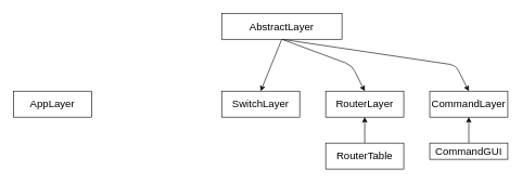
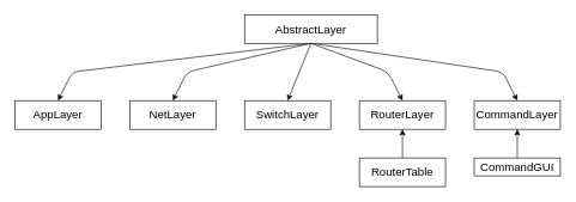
  <mxCell id="0" />
  <mxCell id="1" parent="0" />
+ <mxCell id="2" style="edgeStyle=none;rounded=1;html=1;exitX=0.5;exitY=1;exitDx=0;exitDy=0;entryX=0.5;entryY=0;entryDx=0;entryDy=0;" parent="1" source="7" target="8" edge="1"><mxGeometry relative="1" as="geometry"><Array as="points"><mxPoint x="100" y="100" /></Array></mxGeometry></mxCell>
+ <mxCell id="3" style="edgeStyle=none;rounded=1;html=1;exitX=0.5;exitY=1;exitDx=0;exitDy=0;entryX=0.5;entryY=0;entryDx=0;entryDy=0;" parent="1" source="7" target="9" edge="1"><mxGeometry relative="1" as="geometry"><Array as="points"><mxPoint x="260" y="100" /></Array></mxGeometry></mxCell>
  <mxCell id="4" style="edgeStyle=none;rounded=1;html=1;exitX=0.5;exitY=1;exitDx=0;exitDy=0;entryX=0.5;entryY=0;entryDx=0;entryDy=0;" parent="1" source="7" target="10" edge="1"><mxGeometry relative="1" as="geometry"><Array as="points" /></mxGeometry></mxCell>
  <mxCell id="5" style="edgeStyle=none;rounded=1;html=1;exitX=0.5;exitY=1;exitDx=0;exitDy=0;entryX=0.5;entryY=0;entryDx=0;entryDy=0;" parent="1" source="7" target="11" edge="1"><mxGeometry relative="1" as="geometry"><Array as="points"><mxPoint x="540" y="100" /></Array></mxGeometry></mxCell>
  <mxCell id="6" style="edgeStyle=none;html=1;exitX=0.5;exitY=1;exitDx=0;exitDy=0;entryX=0.5;entryY=0;entryDx=0;entryDy=0;" edge="1" parent="1" source="7" target="14"><mxGeometry relative="1" as="geometry"><Array as="points"><mxPoint x="700" y="100" /></Array></mxGeometry></mxCell>
  <mxCell id="7" value="&lt;font style=&quot;font-size: 16px&quot;&gt;AbstractLayer&lt;/font&gt;" style="rounded=0;whiteSpace=wrap;html=1;" parent="1" vertex="1"><mxGeometry x="340" y="20" width="185" height="40" as="geometry" /></mxCell>
  <mxCell id="8" value="&lt;font style=&quot;font-size: 16px&quot;&gt;AppLayer&lt;/font&gt;" style="rounded=0;whiteSpace=wrap;html=1;" parent="1" vertex="1"><mxGeometry x="20" y="140" width="120" height="40" as="geometry" /></mxCell>
+ <mxCell id="9" value="&lt;font style=&quot;font-size: 16px&quot;&gt;NetLayer&lt;/font&gt;" style="rounded=0;whiteSpace=wrap;html=1;" parent="1" vertex="1"><mxGeometry x="180" y="140" width="120" height="40" as="geometry" /></mxCell>
  <mxCell id="10" value="&lt;font style=&quot;font-size: 16px&quot;&gt;SwitchLayer&lt;/font&gt;" style="rounded=0;whiteSpace=wrap;html=1;" parent="1" vertex="1"><mxGeometry x="340" y="140" width="120" height="40" as="geometry" /></mxCell>
  <mxCell id="11" value="&lt;font style=&quot;font-size: 16px&quot;&gt;RouterLayer&lt;/font&gt;" style="rounded=0;whiteSpace=wrap;html=1;" parent="1" vertex="1"><mxGeometry x="500" y="140" width="120" height="40" as="geometry" /></mxCell>
  <mxCell id="12" style="edgeStyle=none;html=1;exitX=0.5;exitY=0;exitDx=0;exitDy=0;entryX=0.5;entryY=1;entryDx=0;entryDy=0;" parent="1" source="13" target="11" edge="1"><mxGeometry relative="1" as="geometry" /></mxCell>
  <mxCell id="13" value="&lt;font style=&quot;font-size: 16px&quot;&gt;RouterTable&lt;/font&gt;" style="rounded=0;whiteSpace=wrap;html=1;" parent="1" vertex="1"><mxGeometry x="500" y="220" width="120" height="40" as="geometry" /></mxCell>
  <mxCell id="14" value="&lt;font style=&quot;font-size: 16px&quot;&gt;CommandLayer&lt;/font&gt;" style="rounded=0;whiteSpace=wrap;html=1;" vertex="1" parent="1"><mxGeometry x="660" y="140" width="120" height="40" as="geometry" /></mxCell>
  <mxCell id="15" style="edgeStyle=none;html=1;exitX=0.5;exitY=0;exitDx=0;exitDy=0;entryX=0.5;entryY=1;entryDx=0;entryDy=0;" edge="1" parent="1" source="16" target="14"><mxGeometry relative="1" as="geometry" /></mxCell>
  <mxCell id="16" value="&lt;font style=&quot;font-size: 16px&quot;&gt;CommandGUI&lt;/font&gt;" style="rounded=0;whiteSpace=wrap;html=1;" vertex="1" parent="1"><mxGeometry x="660" y="220" width="120" height="25" as="geometry" /></mxCell>
